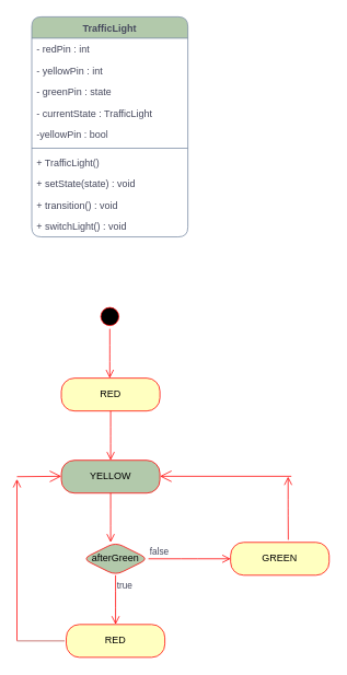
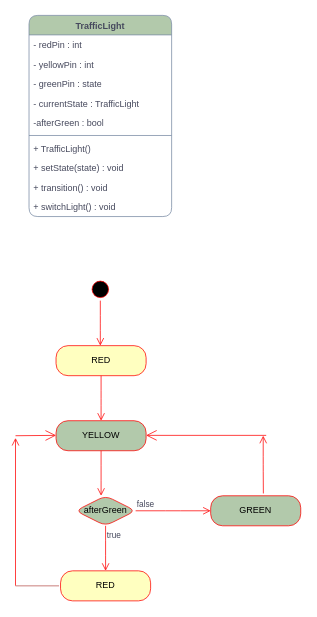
  <mxCell id="0" />
  <mxCell id="1" parent="0" />
  <mxCell id="2" value="TrafficLight" style="swimlane;fontStyle=1;align=center;verticalAlign=top;childLayout=stackLayout;horizontal=1;startSize=26;horizontalStack=0;resizeParent=1;resizeParentMax=0;resizeLast=0;collapsible=1;marginBottom=0;labelBackgroundColor=none;fillColor=#B2C9AB;strokeColor=#788AA3;fontColor=#46495D;rounded=1;labelBorderColor=none;textShadow=0;whiteSpace=wrap;html=1;" vertex="1" parent="1"><mxGeometry x="38" y="20" width="190" height="268" as="geometry" /></mxCell>
  <mxCell id="3" value="- redPin : int" style="text;strokeColor=none;fillColor=none;align=left;verticalAlign=top;spacingLeft=4;spacingRight=4;overflow=hidden;rotatable=0;points=[[0,0.5],[1,0.5]];portConstraint=eastwest;whiteSpace=wrap;html=1;labelBackgroundColor=none;fontColor=#46495D;rounded=1;" vertex="1" parent="2"><mxGeometry y="26" width="190" height="26" as="geometry" /></mxCell>
  <mxCell id="4" value="- yellowPin : int" style="text;strokeColor=none;fillColor=none;align=left;verticalAlign=top;spacingLeft=4;spacingRight=4;overflow=hidden;rotatable=0;points=[[0,0.5],[1,0.5]];portConstraint=eastwest;whiteSpace=wrap;html=1;labelBackgroundColor=none;fontColor=#46495D;rounded=1;" vertex="1" parent="2"><mxGeometry y="52" width="190" height="26" as="geometry" /></mxCell>
  <mxCell id="5" value="- greenPin : state" style="text;strokeColor=none;fillColor=none;align=left;verticalAlign=top;spacingLeft=4;spacingRight=4;overflow=hidden;rotatable=0;points=[[0,0.5],[1,0.5]];portConstraint=eastwest;whiteSpace=wrap;html=1;labelBackgroundColor=none;fontColor=#46495D;rounded=1;" vertex="1" parent="2"><mxGeometry y="78" width="190" height="26" as="geometry" /></mxCell>
  <mxCell id="6" value="- currentState : TrafficLight" style="text;strokeColor=none;fillColor=none;align=left;verticalAlign=top;spacingLeft=4;spacingRight=4;overflow=hidden;rotatable=0;points=[[0,0.5],[1,0.5]];portConstraint=eastwest;whiteSpace=wrap;html=1;labelBackgroundColor=none;fontColor=#46495D;rounded=1;" vertex="1" parent="2"><mxGeometry y="104" width="190" height="26" as="geometry" /></mxCell>
- <mxCell id="7" value="-yellowPin : bool" style="text;strokeColor=none;fillColor=none;align=left;verticalAlign=top;spacingLeft=4;spacingRight=4;overflow=hidden;rotatable=0;points=[[0,0.5],[1,0.5]];portConstraint=eastwest;whiteSpace=wrap;html=1;labelBackgroundColor=none;fontColor=#46495D;rounded=1;" vertex="1" parent="2"><mxGeometry y="130" width="190" height="26" as="geometry" /></mxCell>
+ <mxCell id="7" value="-afterGreen : bool" style="text;strokeColor=none;fillColor=none;align=left;verticalAlign=top;spacingLeft=4;spacingRight=4;overflow=hidden;rotatable=0;points=[[0,0.5],[1,0.5]];portConstraint=eastwest;whiteSpace=wrap;html=1;labelBackgroundColor=none;fontColor=#46495D;rounded=1;" vertex="1" parent="2"><mxGeometry y="130" width="190" height="26" as="geometry" /></mxCell>
  <mxCell id="8" value="" style="line;strokeWidth=1;fillColor=none;align=left;verticalAlign=middle;spacingTop=-1;spacingLeft=3;spacingRight=3;rotatable=0;labelPosition=right;points=[];portConstraint=eastwest;strokeColor=#788AA3;labelBackgroundColor=none;fontColor=#46495D;rounded=1;" vertex="1" parent="2"><mxGeometry y="156" width="190" height="8" as="geometry" /></mxCell>
  <mxCell id="9" value="+ TrafficLight()" style="text;strokeColor=none;fillColor=none;align=left;verticalAlign=top;spacingLeft=4;spacingRight=4;overflow=hidden;rotatable=0;points=[[0,0.5],[1,0.5]];portConstraint=eastwest;whiteSpace=wrap;html=1;labelBackgroundColor=none;fontColor=#46495D;rounded=1;" vertex="1" parent="2"><mxGeometry y="164" width="190" height="26" as="geometry" /></mxCell>
  <mxCell id="10" value="+ setState(state) : void" style="text;strokeColor=none;fillColor=none;align=left;verticalAlign=top;spacingLeft=4;spacingRight=4;overflow=hidden;rotatable=0;points=[[0,0.5],[1,0.5]];portConstraint=eastwest;whiteSpace=wrap;html=1;labelBackgroundColor=none;fontColor=#46495D;rounded=1;" vertex="1" parent="2"><mxGeometry y="190" width="190" height="26" as="geometry" /></mxCell>
  <mxCell id="11" value="+ transition() : void" style="text;strokeColor=none;fillColor=none;align=left;verticalAlign=top;spacingLeft=4;spacingRight=4;overflow=hidden;rotatable=0;points=[[0,0.5],[1,0.5]];portConstraint=eastwest;whiteSpace=wrap;html=1;labelBackgroundColor=none;fontColor=#46495D;rounded=1;" vertex="1" parent="2"><mxGeometry y="216" width="190" height="26" as="geometry" /></mxCell>
  <mxCell id="12" value="+ switchLight() : void" style="text;strokeColor=none;fillColor=none;align=left;verticalAlign=top;spacingLeft=4;spacingRight=4;overflow=hidden;rotatable=0;points=[[0,0.5],[1,0.5]];portConstraint=eastwest;whiteSpace=wrap;html=1;labelBackgroundColor=none;fontColor=#46495D;rounded=1;" vertex="1" parent="2"><mxGeometry y="242" width="190" height="26" as="geometry" /></mxCell>
  <mxCell id="13" value="" style="ellipse;html=1;shape=startState;fillColor=#000000;strokeColor=#ff0000;rounded=1;fontColor=#46495D;" vertex="1" parent="1"><mxGeometry x="118" y="370" width="30" height="30" as="geometry" /></mxCell>
  <mxCell id="14" value="" style="edgeStyle=orthogonalEdgeStyle;html=1;verticalAlign=bottom;endArrow=open;endSize=8;strokeColor=#ff0000;rounded=1;fontColor=#46495D;fillColor=#B2C9AB;" edge="1" source="13" parent="1"><mxGeometry relative="1" as="geometry"><mxPoint x="133" y="460" as="targetPoint" /></mxGeometry></mxCell>
  <mxCell id="15" value="RED" style="rounded=1;whiteSpace=wrap;html=1;arcSize=40;fontColor=#000000;fillColor=#ffffc0;strokeColor=#ff0000;" vertex="1" parent="1"><mxGeometry x="74" y="460" width="120" height="40" as="geometry" /></mxCell>
  <mxCell id="16" value="" style="edgeStyle=orthogonalEdgeStyle;html=1;verticalAlign=bottom;endArrow=open;endSize=8;strokeColor=#ff0000;rounded=1;fontColor=#46495D;fillColor=#B2C9AB;" edge="1" source="15" parent="1"><mxGeometry relative="1" as="geometry"><mxPoint x="134" y="560" as="targetPoint" /></mxGeometry></mxCell>
  <mxCell id="17" value="YELLOW" style="rounded=1;whiteSpace=wrap;html=1;arcSize=40;fontColor=#000000;fillColor=#b2c9ab;strokeColor=#ff0000;" vertex="1" parent="1"><mxGeometry x="74" y="560" width="120" height="40" as="geometry" /></mxCell>
  <mxCell id="18" value="" style="edgeStyle=orthogonalEdgeStyle;html=1;verticalAlign=bottom;endArrow=open;endSize=8;strokeColor=#ff0000;rounded=1;fontColor=#46495D;fillColor=#B2C9AB;" edge="1" source="17" parent="1"><mxGeometry relative="1" as="geometry"><mxPoint x="134" y="660" as="targetPoint" /></mxGeometry></mxCell>
  <mxCell id="19" value="afterGreen" style="rhombus;whiteSpace=wrap;html=1;fontColor=#000000;fillColor=#b2c9ab;strokeColor=#ff0000;rounded=1;" vertex="1" parent="1"><mxGeometry x="100" y="660" width="80" height="40" as="geometry" /></mxCell>
  <mxCell id="20" value="false" style="edgeStyle=orthogonalEdgeStyle;html=1;align=left;verticalAlign=bottom;endArrow=open;endSize=8;strokeColor=#ff0000;rounded=1;fontColor=#46495D;fillColor=#B2C9AB;" edge="1" source="19" parent="1"><mxGeometry x="-1" relative="1" as="geometry"><mxPoint x="280" y="680" as="targetPoint" /><mxPoint as="offset" /></mxGeometry></mxCell>
  <mxCell id="21" value="true" style="edgeStyle=orthogonalEdgeStyle;html=1;align=left;verticalAlign=top;endArrow=open;endSize=8;strokeColor=#ff0000;rounded=1;fontColor=#46495D;fillColor=#B2C9AB;" edge="1" source="19" parent="1"><mxGeometry x="-1" relative="1" as="geometry"><mxPoint x="140" y="760" as="targetPoint" /></mxGeometry></mxCell>
- <mxCell id="22" value="GREEN" style="rounded=1;whiteSpace=wrap;html=1;arcSize=40;fontColor=#000000;fillColor=#ffffc0;strokeColor=#ff0000;" vertex="1" parent="1"><mxGeometry x="280" y="660" width="120" height="40" as="geometry" /></mxCell>
+ <mxCell id="22" value="GREEN" style="rounded=1;whiteSpace=wrap;html=1;arcSize=40;fontColor=#000000;fillColor=#b2c9ab;strokeColor=#ff0000;" vertex="1" parent="1"><mxGeometry x="280" y="660" width="120" height="40" as="geometry" /></mxCell>
  <mxCell id="23" value="RED" style="rounded=1;whiteSpace=wrap;html=1;arcSize=40;fontColor=#000000;fillColor=#ffffc0;strokeColor=#ff0000;" vertex="1" parent="1"><mxGeometry x="80" y="760" width="120" height="40" as="geometry" /></mxCell>
  <mxCell id="24" value="" style="endArrow=open;endFill=1;endSize=12;html=1;rounded=1;strokeColor=#FF0000;fontColor=#46495D;fillColor=#f8cecc;" edge="1" parent="1"><mxGeometry width="160" relative="1" as="geometry"><mxPoint x="354" y="579.52" as="sourcePoint" /><mxPoint x="194" y="579.52" as="targetPoint" /></mxGeometry></mxCell>
  <mxCell id="25" value="" style="edgeStyle=orthogonalEdgeStyle;html=1;verticalAlign=bottom;endArrow=open;endSize=8;strokeColor=#ff0000;rounded=1;fontColor=#46495D;fillColor=#B2C9AB;exitX=0.585;exitY=-0.077;exitDx=0;exitDy=0;exitPerimeter=0;" edge="1" parent="1" source="22"><mxGeometry relative="1" as="geometry"><mxPoint x="350" y="580" as="targetPoint" /><mxPoint x="350" y="650" as="sourcePoint" /><Array as="points"><mxPoint x="350" y="618" /><mxPoint x="351" y="580" /></Array></mxGeometry></mxCell>
  <mxCell id="26" value="" style="edgeStyle=orthogonalEdgeStyle;html=1;verticalAlign=bottom;endArrow=open;endSize=8;strokeColor=#ff0000;rounded=1;fontColor=#46495D;fillColor=#B2C9AB;exitX=0.011;exitY=0.47;exitDx=0;exitDy=0;exitPerimeter=0;" edge="1" parent="1" source="27"><mxGeometry relative="1" as="geometry"><mxPoint x="20" y="583" as="targetPoint" /><mxPoint x="20" y="660" as="sourcePoint" /><Array as="points"><mxPoint x="21" y="583" /></Array></mxGeometry></mxCell>
  <mxCell id="27" value="" style="line;strokeWidth=1;fillColor=#FF0000;align=left;verticalAlign=middle;spacingTop=-1;spacingLeft=3;spacingRight=3;rotatable=0;labelPosition=right;points=[];portConstraint=eastwest;strokeColor=#b85450;rounded=1;shadow=0;" vertex="1" parent="1"><mxGeometry x="20" y="776" width="58" height="8" as="geometry" /></mxCell>
  <mxCell id="28" value="" style="endArrow=open;endFill=1;endSize=12;html=1;rounded=1;strokeColor=#FF0000;fontColor=#46495D;fillColor=#f8cecc;" edge="1" parent="1"><mxGeometry width="160" relative="1" as="geometry"><mxPoint x="20" y="580" as="sourcePoint" /><mxPoint x="74" y="579.52" as="targetPoint" /></mxGeometry></mxCell>
